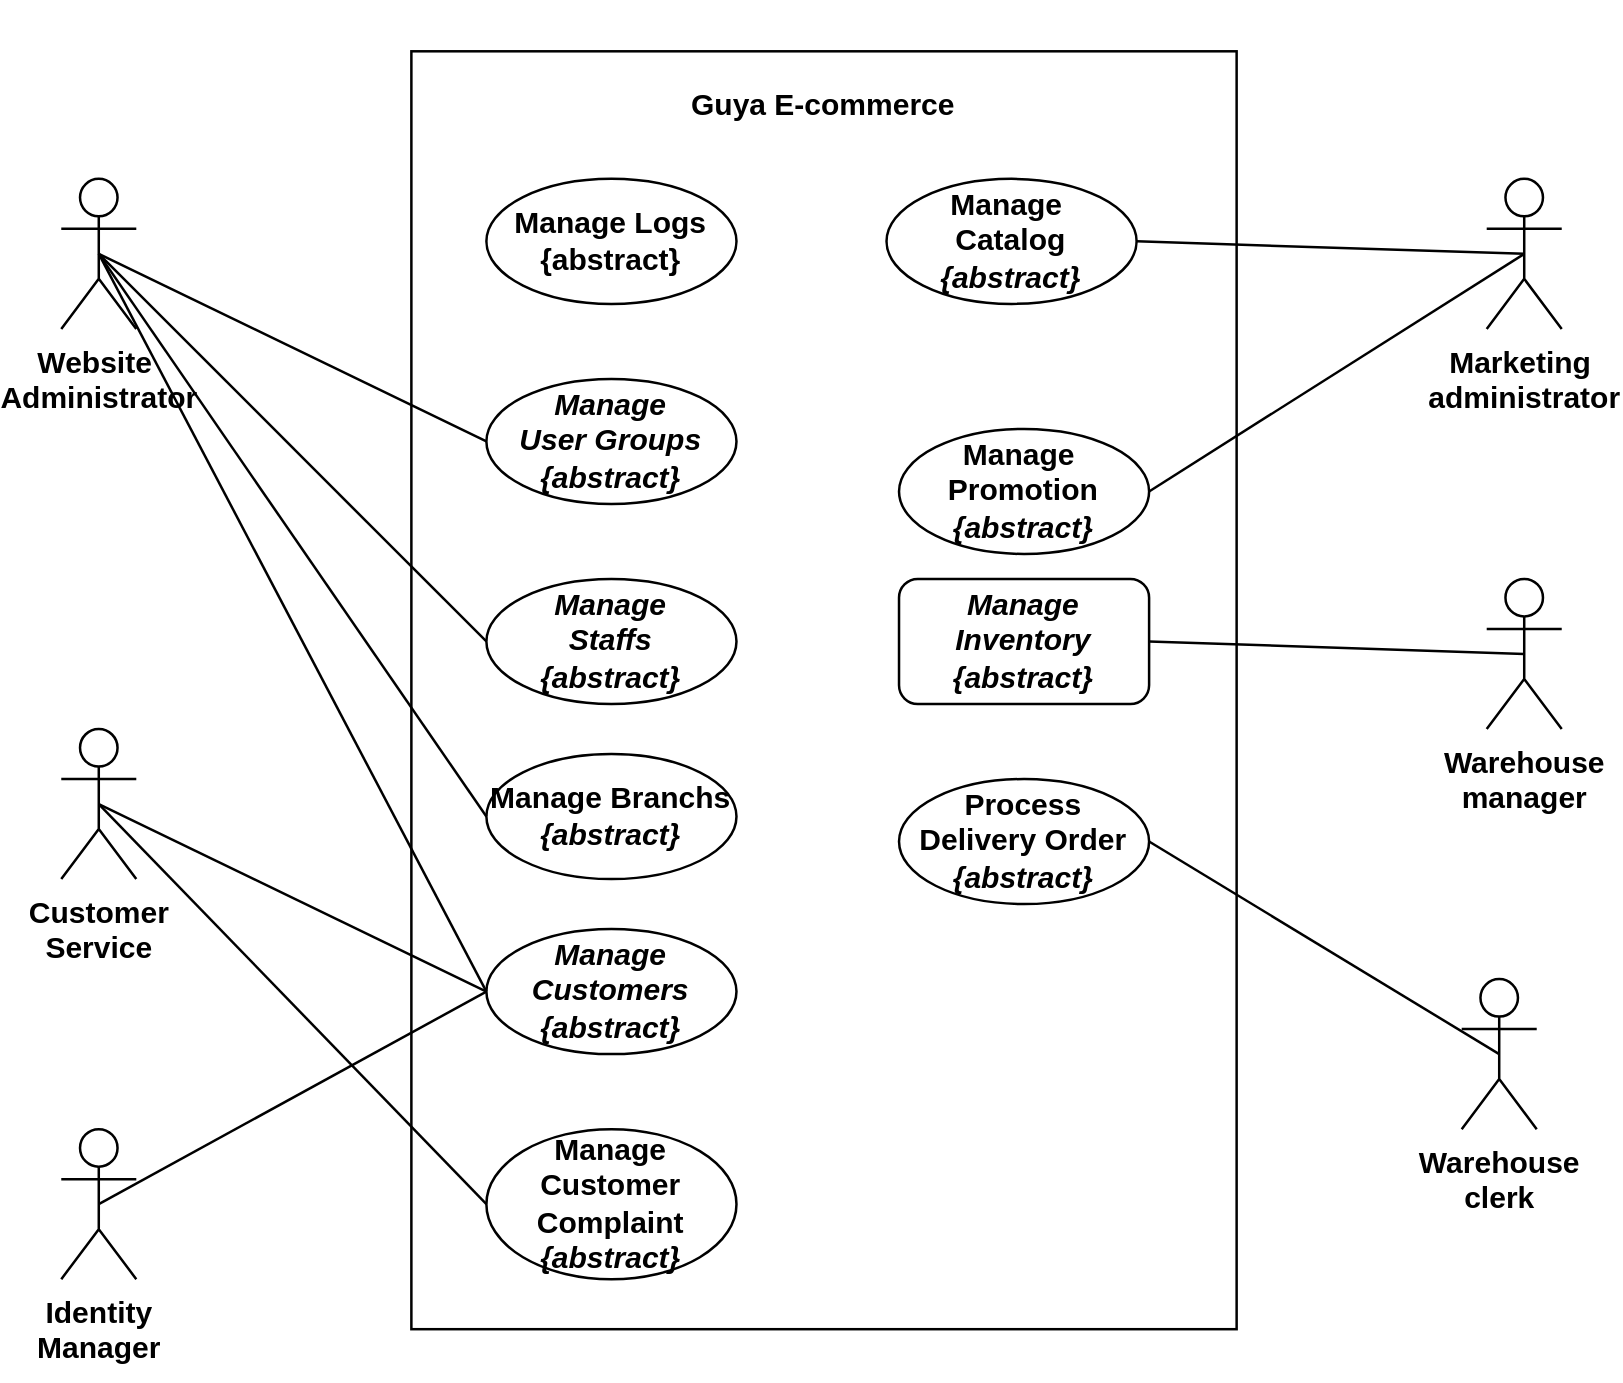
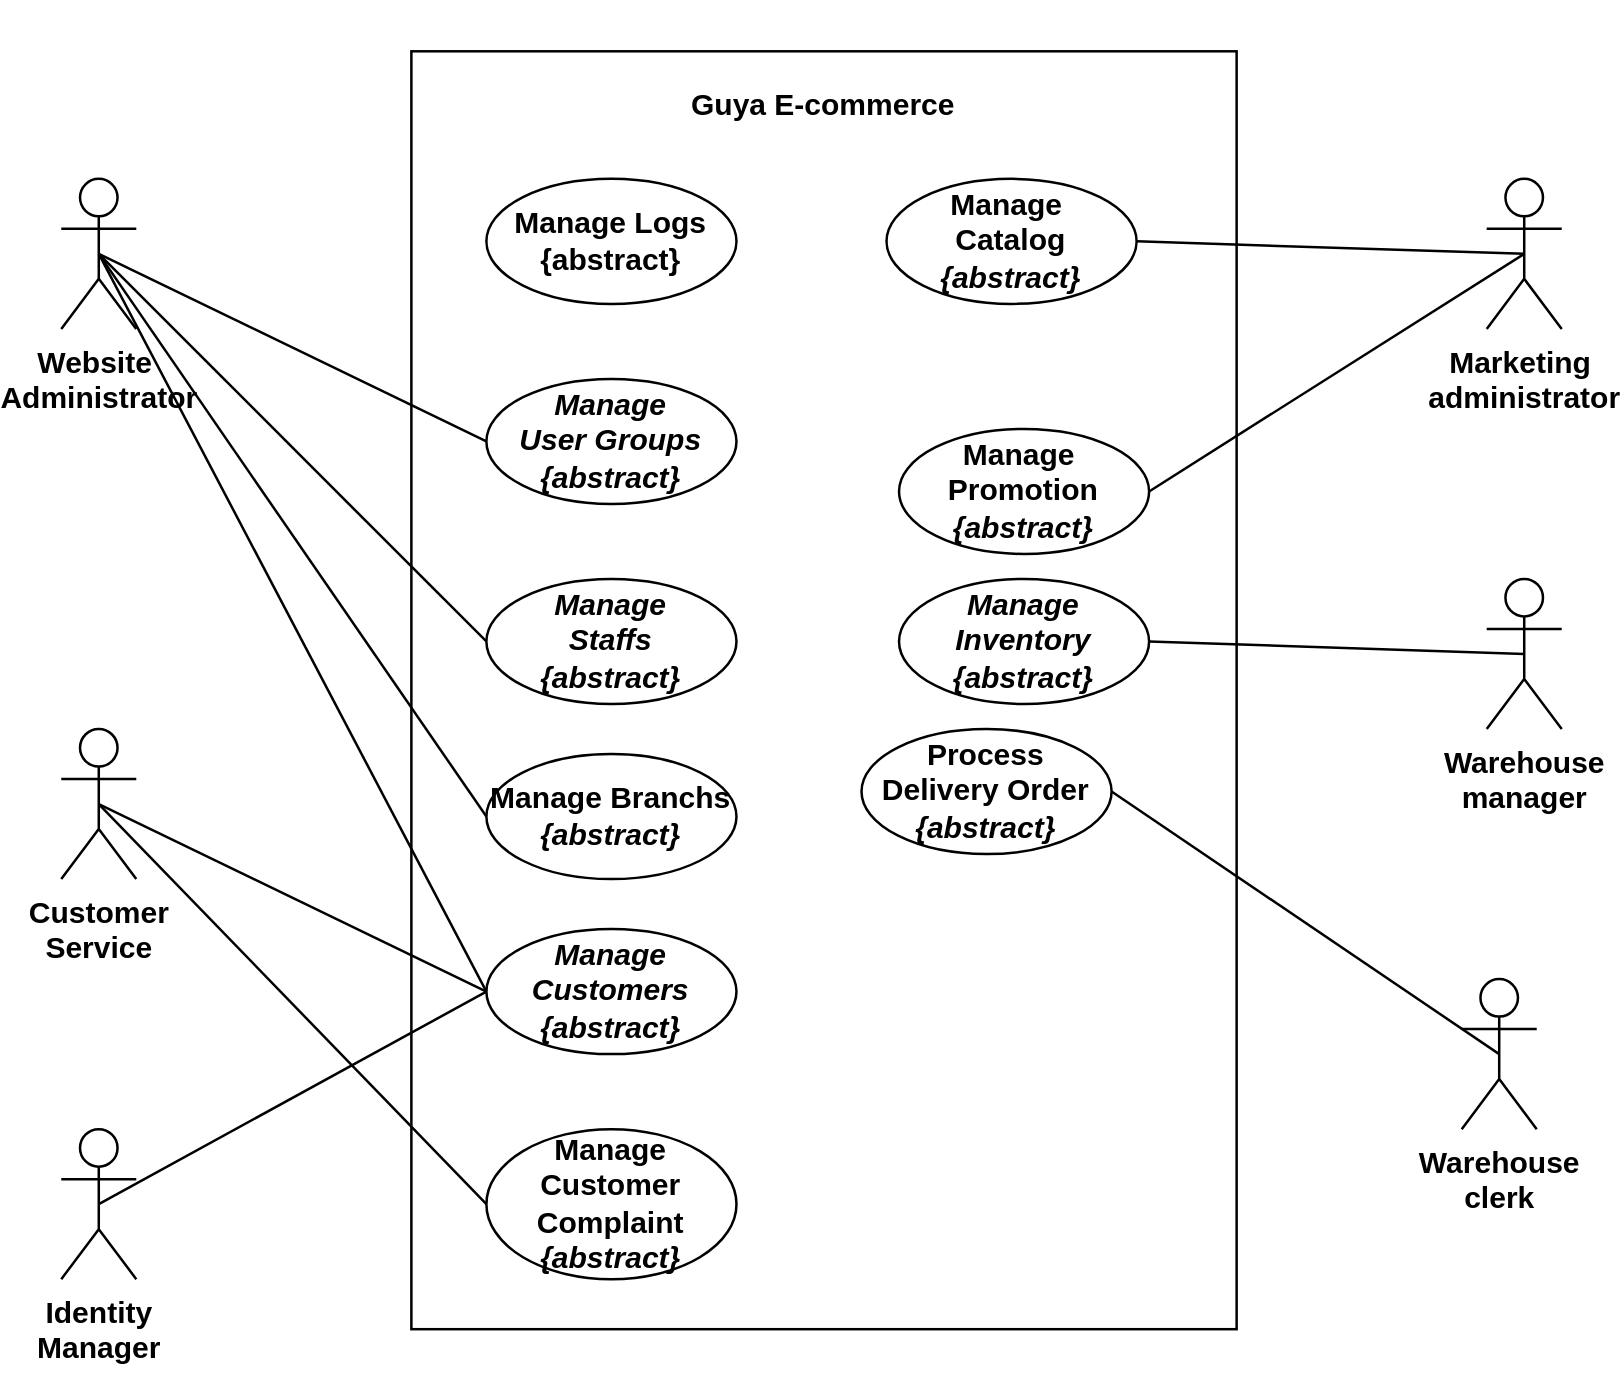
  <mxCell id="0" />
  <mxCell id="1" parent="0" />
  <mxCell id="2" value="" style="rounded=0;whiteSpace=wrap;html=1;" parent="1" vertex="1"><mxGeometry x="160" y="20" width="330" height="511" as="geometry" /></mxCell>
  <mxCell id="3" value="Guya E-commerce" style="text;html=1;strokeColor=none;fillColor=none;align=center;verticalAlign=middle;whiteSpace=wrap;rounded=0;fontStyle=1" parent="1" vertex="1"><mxGeometry x="250" y="31" width="150" height="21" as="geometry" /></mxCell>
  <mxCell id="4" style="edgeStyle=none;orthogonalLoop=1;jettySize=auto;html=1;exitX=0.5;exitY=0.5;exitDx=0;exitDy=0;exitPerimeter=0;entryX=0;entryY=0.5;entryDx=0;entryDy=0;endArrow=none;" parent="1" source="5" target="19" edge="1"><mxGeometry relative="1" as="geometry" /></mxCell>
  <mxCell id="5" value="Website&amp;nbsp;&lt;br&gt;Administrator" style="shape=umlActor;verticalLabelPosition=bottom;labelBackgroundColor=#ffffff;verticalAlign=top;html=1;outlineConnect=0;fontStyle=1" parent="1" vertex="1"><mxGeometry x="20" y="71" width="30" height="60" as="geometry" /></mxCell>
  <mxCell id="6" style="edgeStyle=none;orthogonalLoop=1;jettySize=auto;html=1;exitX=0.5;exitY=0.5;exitDx=0;exitDy=0;exitPerimeter=0;entryX=1;entryY=0.5;entryDx=0;entryDy=0;endArrow=none;" parent="1" source="7" target="17" edge="1"><mxGeometry relative="1" as="geometry" /></mxCell>
  <mxCell id="7" value="Warehouse&lt;br&gt;clerk" style="shape=umlActor;verticalLabelPosition=bottom;labelBackgroundColor=#ffffff;verticalAlign=top;html=1;outlineConnect=0;fontStyle=1" parent="1" vertex="1"><mxGeometry x="580" y="391" width="30" height="60" as="geometry" /></mxCell>
  <mxCell id="8" style="edgeStyle=none;orthogonalLoop=1;jettySize=auto;html=1;exitX=0.5;exitY=0.5;exitDx=0;exitDy=0;exitPerimeter=0;entryX=0;entryY=0.5;entryDx=0;entryDy=0;endArrow=none;" parent="1" source="9" target="12" edge="1"><mxGeometry relative="1" as="geometry" /></mxCell>
  <mxCell id="9" value="Identity&lt;br&gt;Manager" style="shape=umlActor;verticalLabelPosition=bottom;labelBackgroundColor=#ffffff;verticalAlign=top;html=1;outlineConnect=0;fontStyle=1" parent="1" vertex="1"><mxGeometry x="20" y="451" width="30" height="60" as="geometry" /></mxCell>
  <mxCell id="10" style="edgeStyle=none;orthogonalLoop=1;jettySize=auto;html=1;exitX=0.5;exitY=0.5;exitDx=0;exitDy=0;exitPerimeter=0;entryX=1;entryY=0.5;entryDx=0;entryDy=0;endArrow=none;" parent="1" source="11" target="16" edge="1"><mxGeometry relative="1" as="geometry" /></mxCell>
  <mxCell id="11" value="Warehouse&lt;br&gt;manager" style="shape=umlActor;verticalLabelPosition=bottom;labelBackgroundColor=#ffffff;verticalAlign=top;html=1;outlineConnect=0;fontStyle=1" parent="1" vertex="1"><mxGeometry x="590" y="231" width="30" height="60" as="geometry" /></mxCell>
  <mxCell id="12" value="Manage Customers&lt;br&gt;{abstract}" style="ellipse;whiteSpace=wrap;html=1;fontStyle=3;labelBackgroundColor=none;labelBorderColor=none;" parent="1" vertex="1"><mxGeometry x="190" y="371" width="100" height="50" as="geometry" /></mxCell>
  <mxCell id="13" value="&lt;span style=&quot;font-style: normal&quot;&gt;Manage Customer&lt;/span&gt;&lt;br style=&quot;font-style: normal&quot;&gt;&lt;span style=&quot;font-style: normal&quot;&gt;Complaint&lt;/span&gt;&lt;br&gt;{abstract}" style="ellipse;whiteSpace=wrap;html=1;fontStyle=3;labelBackgroundColor=none;labelBorderColor=none;" parent="1" vertex="1"><mxGeometry x="190" y="451" width="100" height="60" as="geometry" /></mxCell>
  <mxCell id="14" value="&lt;span style=&quot;font-style: normal&quot;&gt;Manage&amp;nbsp;&lt;/span&gt;&lt;br style=&quot;font-style: normal&quot;&gt;&lt;span style=&quot;font-style: normal&quot;&gt;Catalog&lt;/span&gt;&lt;br&gt;{abstract}" style="ellipse;whiteSpace=wrap;html=1;fontStyle=3;labelBackgroundColor=none;labelBorderColor=none;" parent="1" vertex="1"><mxGeometry x="350" y="71" width="100" height="50" as="geometry" /></mxCell>
  <mxCell id="15" value="&lt;span style=&quot;font-style: normal&quot;&gt;Manage&amp;nbsp;&lt;/span&gt;&lt;br style=&quot;font-style: normal&quot;&gt;&lt;span style=&quot;font-style: normal&quot;&gt;Promotion&lt;/span&gt;&lt;br&gt;{abstract}" style="ellipse;whiteSpace=wrap;html=1;fontStyle=3;labelBackgroundColor=none;labelBorderColor=none;" parent="1" vertex="1"><mxGeometry x="355" y="171" width="100" height="50" as="geometry" /></mxCell>
- <mxCell id="16" value="Manage I&lt;span&gt;nventory&lt;/span&gt;&lt;br&gt;{abstract}" style="whiteSpace=wrap;html=1;fontStyle=3;labelBackgroundColor=none;labelBorderColor=none;rounded=1;" parent="1" vertex="1"><mxGeometry x="355" y="231" width="100" height="50" as="geometry" /></mxCell>
- <mxCell id="17" value="&lt;span style=&quot;font-style: normal&quot;&gt;Process&lt;br&gt;Delivery&amp;nbsp;&lt;/span&gt;&lt;span style=&quot;font-style: normal&quot;&gt;Order&lt;/span&gt;&lt;br&gt;{abstract}" style="ellipse;whiteSpace=wrap;html=1;fontStyle=3;labelBackgroundColor=none;labelBorderColor=none;" parent="1" vertex="1"><mxGeometry x="355" y="311" width="100" height="50" as="geometry" /></mxCell>
+ <mxCell id="16" value="Manage I&lt;span&gt;nventory&lt;/span&gt;&lt;br&gt;{abstract}" style="ellipse;whiteSpace=wrap;html=1;fontStyle=3;labelBackgroundColor=none;labelBorderColor=none;" parent="1" vertex="1"><mxGeometry x="355" y="231" width="100" height="50" as="geometry" /></mxCell>
+ <mxCell id="17" value="&lt;span style=&quot;font-style: normal&quot;&gt;Process&lt;br&gt;Delivery&amp;nbsp;&lt;/span&gt;&lt;span style=&quot;font-style: normal&quot;&gt;Order&lt;/span&gt;&lt;br&gt;{abstract}" style="ellipse;whiteSpace=wrap;html=1;fontStyle=3;labelBackgroundColor=none;labelBorderColor=none;" parent="1" vertex="1"><mxGeometry x="340" y="291" width="100" height="50" as="geometry" /></mxCell>
  <mxCell id="18" value="&lt;span style=&quot;font-style: normal&quot;&gt;Manage Branchs&lt;/span&gt;&lt;br&gt;{abstract}" style="ellipse;whiteSpace=wrap;html=1;fontStyle=3;labelBackgroundColor=none;labelBorderColor=none;" vertex="1" parent="1"><mxGeometry x="190" y="301" width="100" height="50" as="geometry" /></mxCell>
  <mxCell id="19" value="Manage &lt;br&gt;User Groups&lt;br&gt;{abstract}" style="ellipse;whiteSpace=wrap;html=1;fontStyle=3;labelBackgroundColor=none;labelBorderColor=none;" parent="1" vertex="1"><mxGeometry x="190" y="151" width="100" height="50" as="geometry" /></mxCell>
  <mxCell id="20" value="Manage &lt;br&gt;Staffs&lt;br&gt;{abstract}" style="ellipse;whiteSpace=wrap;html=1;fontStyle=3;labelBackgroundColor=none;labelBorderColor=none;" parent="1" vertex="1"><mxGeometry x="190" y="231" width="100" height="50" as="geometry" /></mxCell>
  <mxCell id="21" value="Manage Logs&lt;br&gt;{abstract}" style="ellipse;whiteSpace=wrap;html=1;fontStyle=1;labelBackgroundColor=none;labelBorderColor=none;" parent="1" vertex="1"><mxGeometry x="190" y="71" width="100" height="50" as="geometry" /></mxCell>
  <mxCell id="22" style="edgeStyle=none;orthogonalLoop=1;jettySize=auto;html=1;exitX=0.5;exitY=0.5;exitDx=0;exitDy=0;exitPerimeter=0;entryX=0;entryY=0.5;entryDx=0;entryDy=0;endArrow=none;" parent="1" source="24" target="12" edge="1"><mxGeometry relative="1" as="geometry" /></mxCell>
  <mxCell id="23" style="edgeStyle=none;orthogonalLoop=1;jettySize=auto;html=1;exitX=0.5;exitY=0.5;exitDx=0;exitDy=0;exitPerimeter=0;entryX=0;entryY=0.5;entryDx=0;entryDy=0;endArrow=none;" parent="1" source="24" target="13" edge="1"><mxGeometry relative="1" as="geometry" /></mxCell>
  <mxCell id="24" value="Customer&lt;br&gt;Service" style="shape=umlActor;verticalLabelPosition=bottom;labelBackgroundColor=#ffffff;verticalAlign=top;html=1;outlineConnect=0;fontStyle=1" parent="1" vertex="1"><mxGeometry x="20" y="291" width="30" height="60" as="geometry" /></mxCell>
  <mxCell id="25" style="edgeStyle=none;orthogonalLoop=1;jettySize=auto;html=1;exitX=0.5;exitY=0.5;exitDx=0;exitDy=0;exitPerimeter=0;entryX=1;entryY=0.5;entryDx=0;entryDy=0;endArrow=none;" parent="1" source="27" target="14" edge="1"><mxGeometry relative="1" as="geometry" /></mxCell>
  <mxCell id="26" style="edgeStyle=none;orthogonalLoop=1;jettySize=auto;html=1;exitX=0.5;exitY=0.5;exitDx=0;exitDy=0;exitPerimeter=0;entryX=1;entryY=0.5;entryDx=0;entryDy=0;endArrow=none;" parent="1" source="27" target="15" edge="1"><mxGeometry relative="1" as="geometry" /></mxCell>
  <mxCell id="27" value="Marketing&amp;nbsp;&lt;br&gt;administrator" style="shape=umlActor;verticalLabelPosition=bottom;labelBackgroundColor=#ffffff;verticalAlign=top;html=1;outlineConnect=0;fontStyle=1" parent="1" vertex="1"><mxGeometry x="590" y="71" width="30" height="60" as="geometry" /></mxCell>
  <mxCell id="28" style="edgeStyle=none;orthogonalLoop=1;jettySize=auto;html=1;exitX=0.5;exitY=0.5;exitDx=0;exitDy=0;exitPerimeter=0;entryX=0;entryY=0.5;entryDx=0;entryDy=0;endArrow=none;" parent="1" source="5" target="12" edge="1"><mxGeometry relative="1" as="geometry" /></mxCell>
  <mxCell id="29" style="edgeStyle=none;orthogonalLoop=1;jettySize=auto;html=1;exitX=0.5;exitY=0.5;exitDx=0;exitDy=0;exitPerimeter=0;entryX=0;entryY=0.5;entryDx=0;entryDy=0;endArrow=none;" parent="1" source="5" target="20" edge="1"><mxGeometry relative="1" as="geometry" /></mxCell>
  <mxCell id="30" style="edgeStyle=none;orthogonalLoop=1;jettySize=auto;html=1;exitX=0.5;exitY=0.5;exitDx=0;exitDy=0;exitPerimeter=0;entryX=0;entryY=0.5;entryDx=0;entryDy=0;endArrow=none;" edge="1" parent="1" source="5" target="18"><mxGeometry relative="1" as="geometry" /></mxCell>
